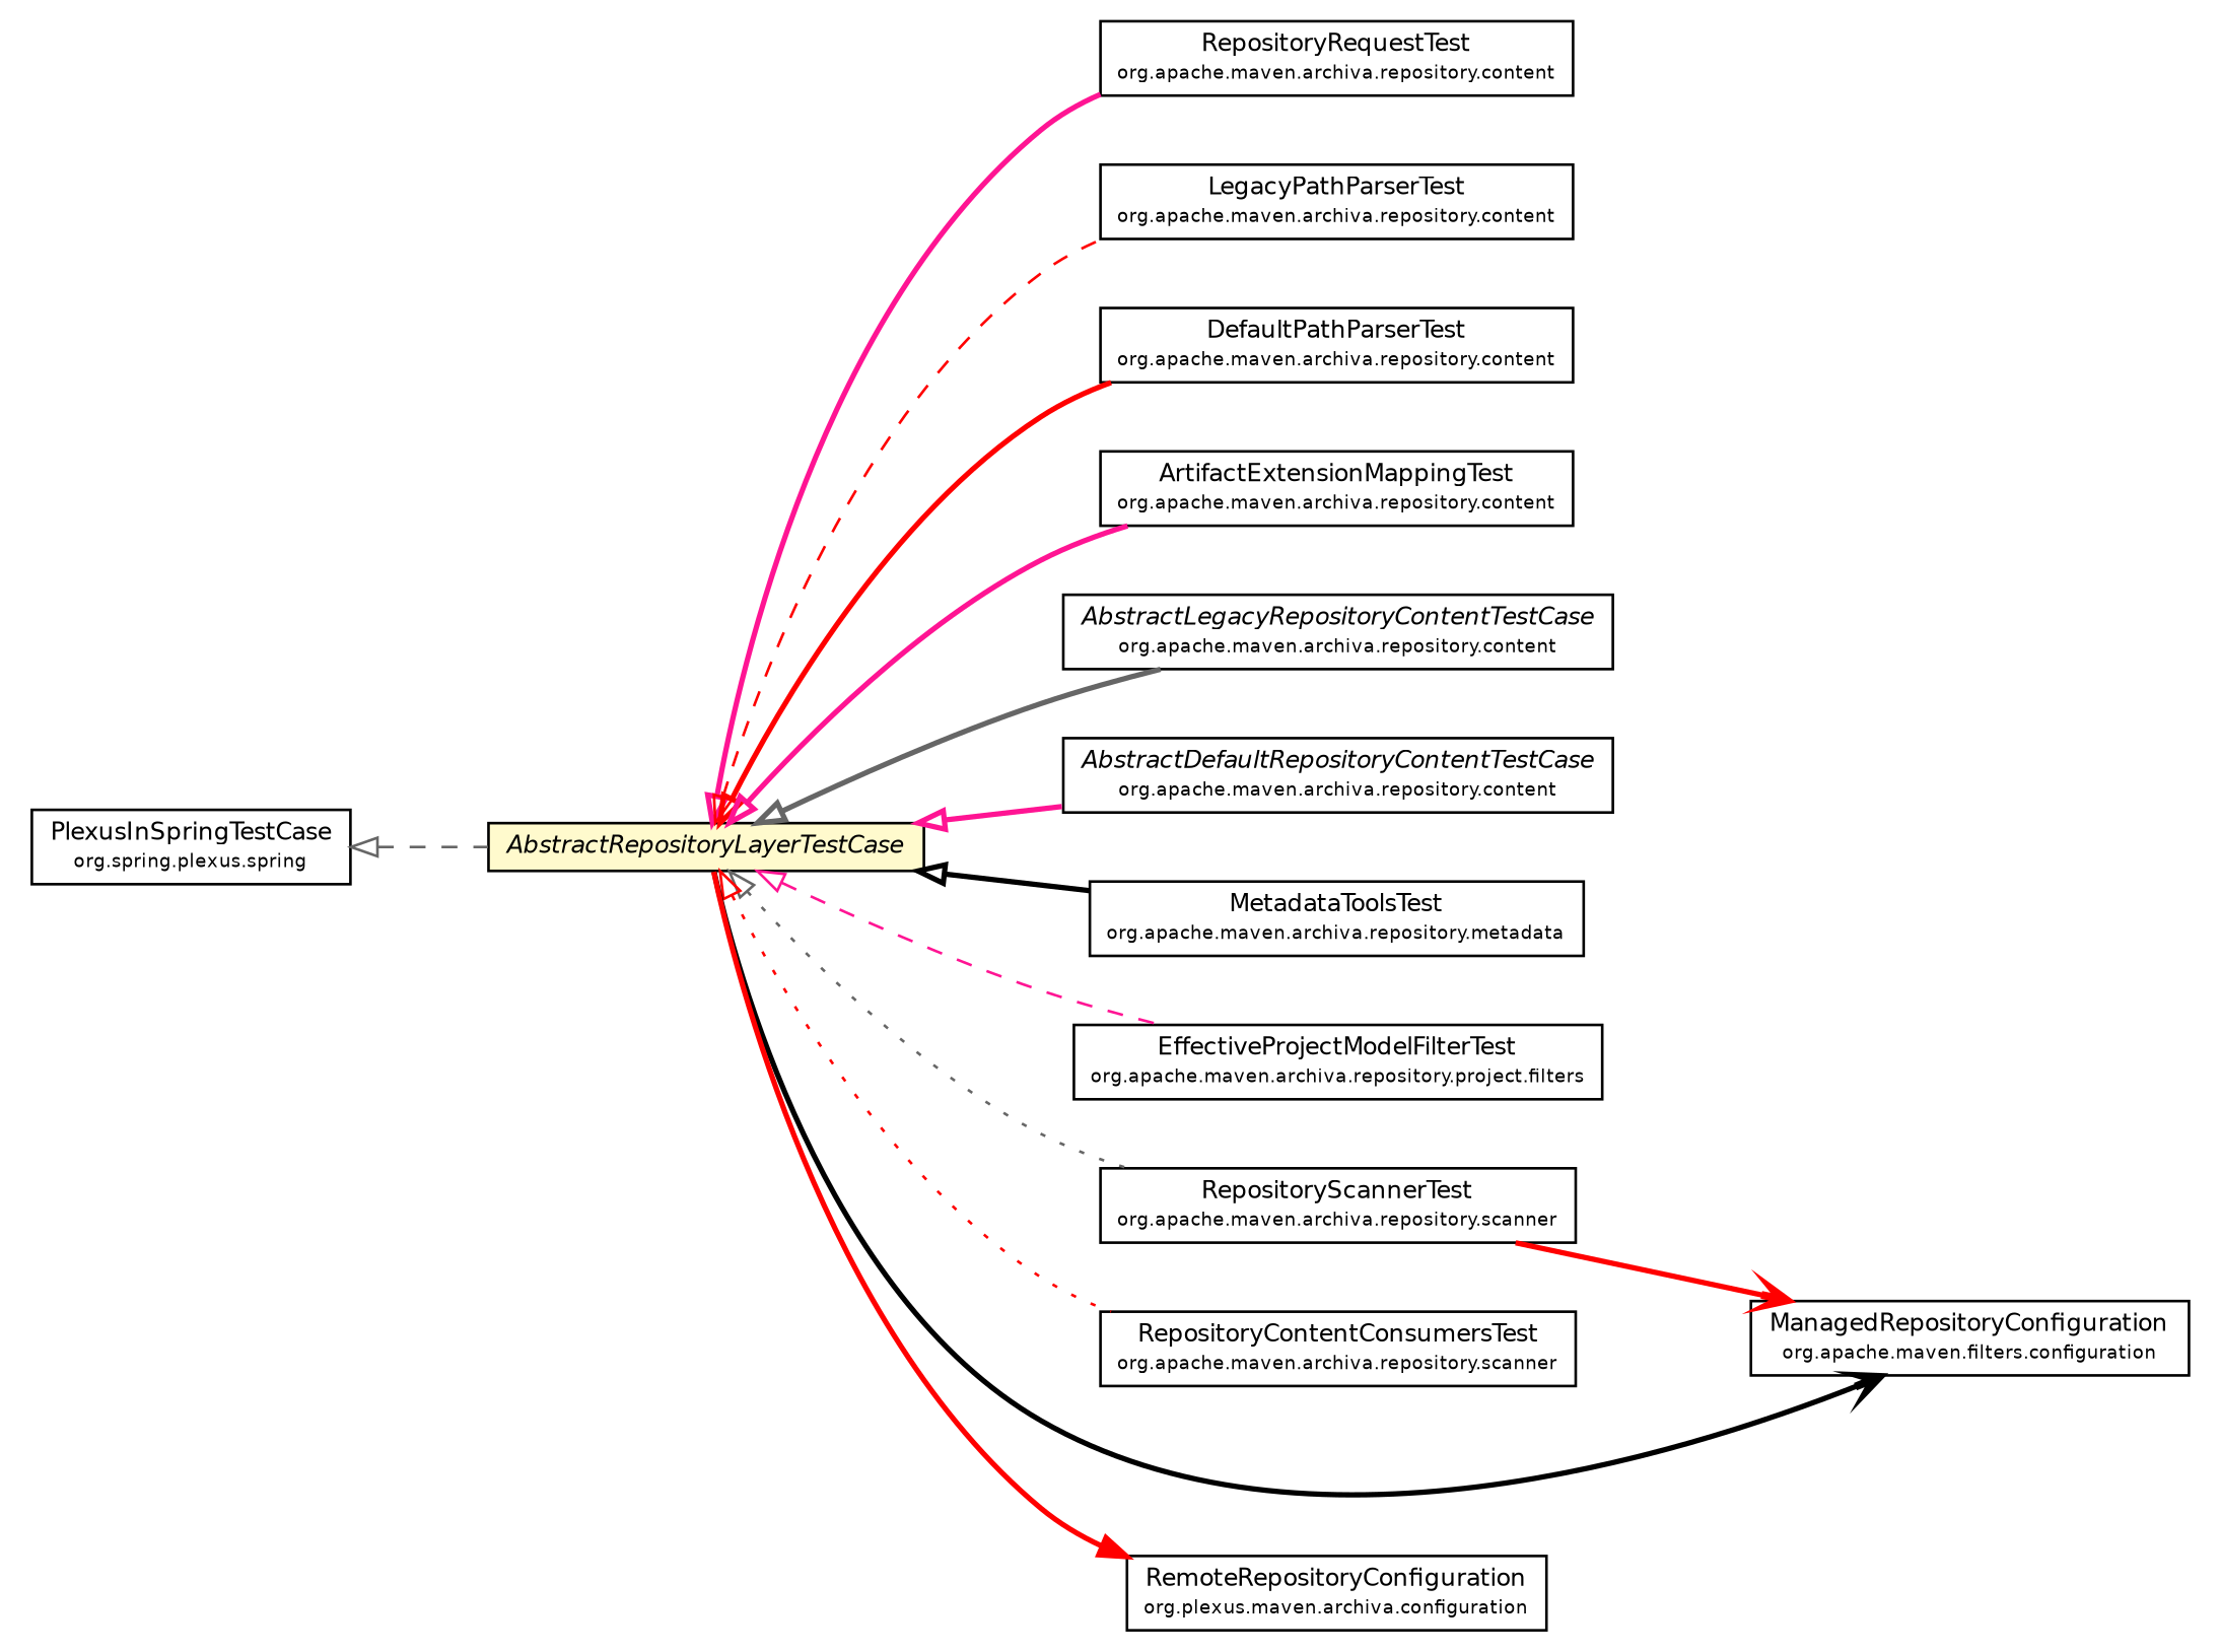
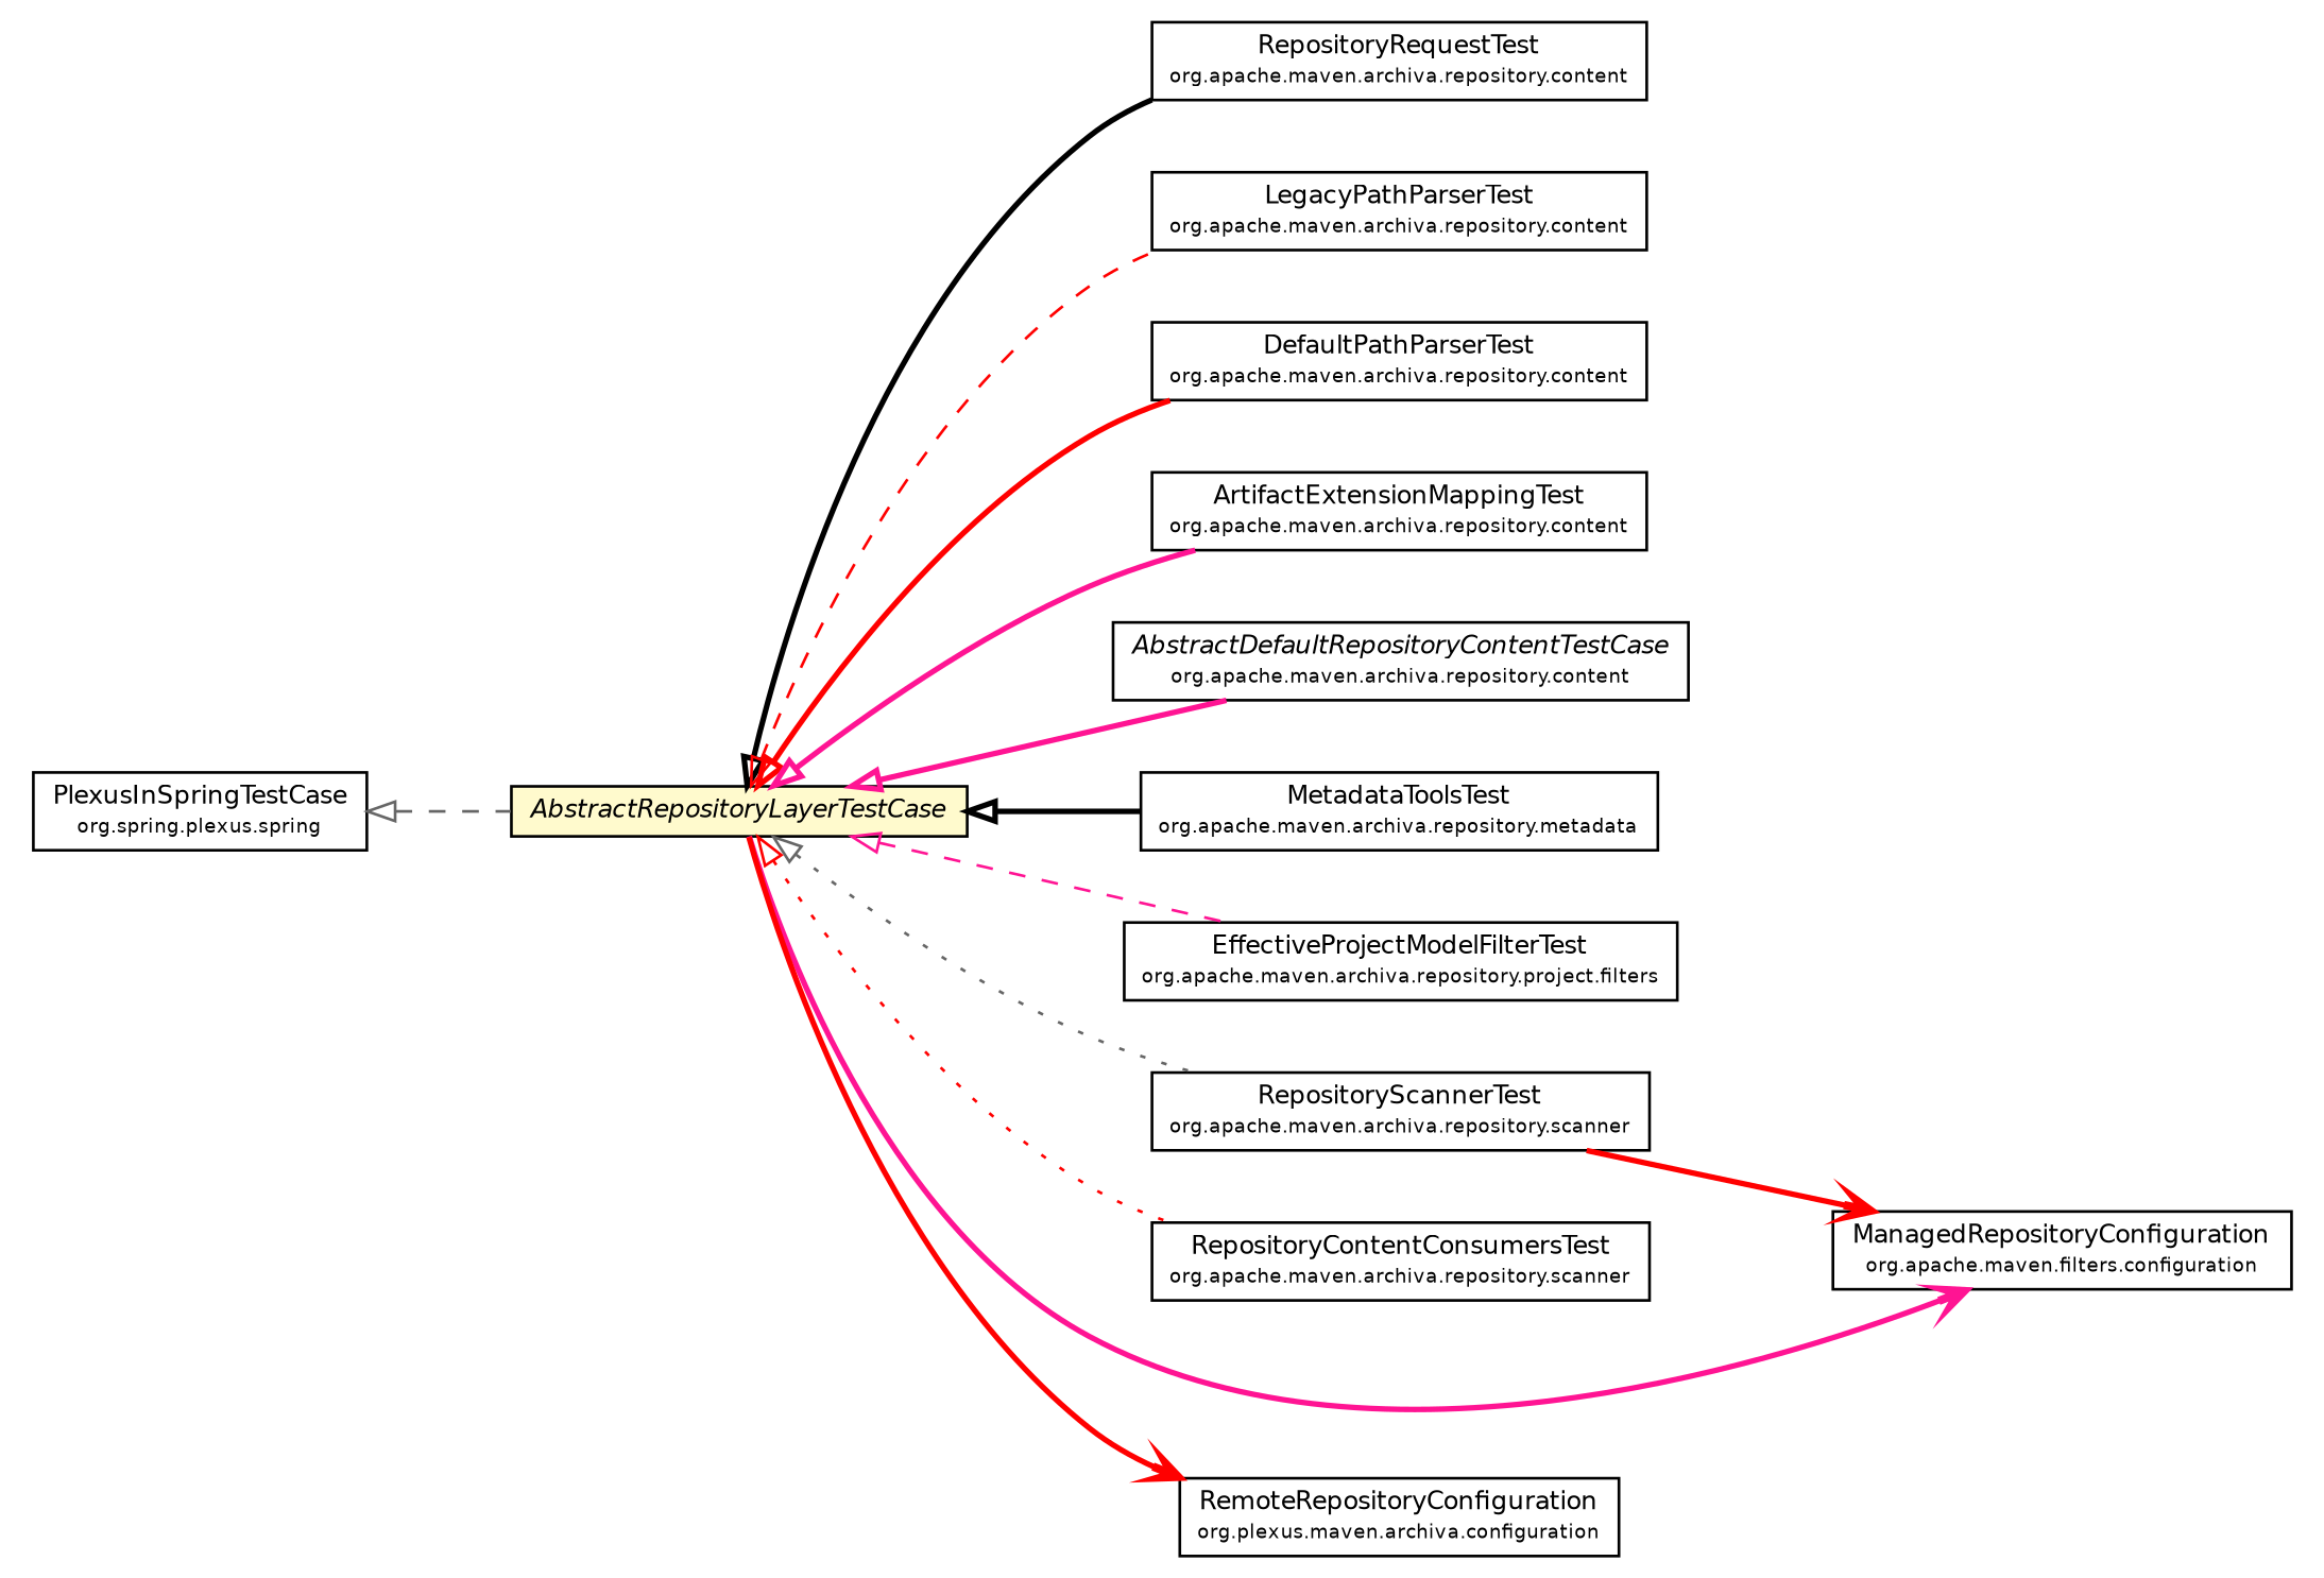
  digraph {
    rankdir=LR
    node [fontcolor=black fontname=Helvetica fontsize=9.0 shape=plaintext]
    edge [arrowtail=empty color=red dir=back fontname=Helvetica fontsize=10 headport=p labelfontname=Helvetica labelfontsize=10 style=bold tailport=p]
    n1 [label=<<table border="0" cellborder="1" cellspacing="0" cellpadding="2" port="p" bgcolor="lemonChiffon" href="./AbstractRepositoryLayerTestCase.html"> 		<tr><td><table border="0" cellspacing="0" cellpadding="1"> 			<tr><td><font face="Helvetica-Oblique"> AbstractRepositoryLayerTestCase </font></td></tr> 		</table></td></tr> 		</table>>]
    n2 [label=<<table border="0" cellborder="1" cellspacing="0" cellpadding="2" port="p" href="./content/RepositoryRequestTest.html"> 		<tr><td><table border="0" cellspacing="0" cellpadding="1"> 			<tr><td> RepositoryRequestTest </td></tr> 			<tr><td><font point-size="7.0"> org.apache.maven.archiva.repository.content </font></td></tr> 		</table></td></tr> 		</table>>]
    n3 [label=<<table border="0" cellborder="1" cellspacing="0" cellpadding="2" port="p" href="./content/LegacyPathParserTest.html"> 		<tr><td><table border="0" cellspacing="0" cellpadding="1"> 			<tr><td> LegacyPathParserTest </td></tr> 			<tr><td><font point-size="7.0"> org.apache.maven.archiva.repository.content </font></td></tr> 		</table></td></tr> 		</table>>]
    n4 [label=<<table border="0" cellborder="1" cellspacing="0" cellpadding="2" port="p" href="./content/DefaultPathParserTest.html"> 		<tr><td><table border="0" cellspacing="0" cellpadding="1"> 			<tr><td> DefaultPathParserTest </td></tr> 			<tr><td><font point-size="7.0"> org.apache.maven.archiva.repository.content </font></td></tr> 		</table></td></tr> 		</table>>]
    n5 [label=<<table border="0" cellborder="1" cellspacing="0" cellpadding="2" port="p" href="./content/ArtifactExtensionMappingTest.html"> 		<tr><td><table border="0" cellspacing="0" cellpadding="1"> 			<tr><td> ArtifactExtensionMappingTest </td></tr> 			<tr><td><font point-size="7.0"> org.apache.maven.archiva.repository.content </font></td></tr> 		</table></td></tr> 		</table>>]
-   n6 [label=<<table border="0" cellborder="1" cellspacing="0" cellpadding="2" port="p" href="./content/AbstractLegacyRepositoryContentTestCase.html"> 		<tr><td><table border="0" cellspacing="0" cellpadding="1"> 			<tr><td><font face="Helvetica-Oblique"> AbstractLegacyRepositoryContentTestCase </font></td></tr> 			<tr><td><font point-size="7.0"> org.apache.maven.archiva.repository.content </font></td></tr> 		</table></td></tr> 		</table>>]
    n7 [label=<<table border="0" cellborder="1" cellspacing="0" cellpadding="2" port="p" href="./content/AbstractDefaultRepositoryContentTestCase.html"> 		<tr><td><table border="0" cellspacing="0" cellpadding="1"> 			<tr><td><font face="Helvetica-Oblique"> AbstractDefaultRepositoryContentTestCase </font></td></tr> 			<tr><td><font point-size="7.0"> org.apache.maven.archiva.repository.content </font></td></tr> 		</table></td></tr> 		</table>>]
    n8 [label=<<table border="0" cellborder="1" cellspacing="0" cellpadding="2" port="p" href="./metadata/MetadataToolsTest.html"> 		<tr><td><table border="0" cellspacing="0" cellpadding="1"> 			<tr><td> MetadataToolsTest </td></tr> 			<tr><td><font point-size="7.0"> org.apache.maven.archiva.repository.metadata </font></td></tr> 		</table></td></tr> 		</table>>]
    n9 [label=<<table border="0" cellborder="1" cellspacing="0" cellpadding="2" port="p" href="./project/filters/EffectiveProjectModelFilterTest.html"> 		<tr><td><table border="0" cellspacing="0" cellpadding="1"> 			<tr><td> EffectiveProjectModelFilterTest </td></tr> 			<tr><td><font point-size="7.0"> org.apache.maven.archiva.repository.project.filters </font></td></tr> 		</table></td></tr> 		</table>>]
    n10 [label=<<table border="0" cellborder="1" cellspacing="0" cellpadding="2" port="p" href="./scanner/RepositoryScannerTest.html"> 		<tr><td><table border="0" cellspacing="0" cellpadding="1"> 			<tr><td> RepositoryScannerTest </td></tr> 			<tr><td><font point-size="7.0"> org.apache.maven.archiva.repository.scanner </font></td></tr> 		</table></td></tr> 		</table>>]
    n11 [label=<<table border="0" cellborder="1" cellspacing="0" cellpadding="2" port="p" href="./scanner/RepositoryContentConsumersTest.html"> 		<tr><td><table border="0" cellspacing="0" cellpadding="1"> 			<tr><td> RepositoryContentConsumersTest </td></tr> 			<tr><td><font point-size="7.0"> org.apache.maven.archiva.repository.scanner </font></td></tr> 		</table></td></tr> 		</table>>]
    n12 [label=<<table border="0" cellborder="1" cellspacing="0" cellpadding="2" port="p" href="http://java.sun.com/j2se/1.4.2/docs/api/org/apache/maven/archiva/configuration/ManagedRepositoryConfiguration.html"> 		<tr><td><table border="0" cellspacing="0" cellpadding="1"> 			<tr><td> ManagedRepositoryConfiguration </td></tr> 			<tr><td><font point-size="7.0"> org.apache.maven.filters.configuration </font></td></tr> 		</table></td></tr> 		</table>>]
    n13 [label=<<table border="0" cellborder="1" cellspacing="0" cellpadding="2" port="p" href="http://java.sun.com/j2se/1.4.2/docs/api/org/apache/maven/archiva/configuration/RemoteRepositoryConfiguration.html"> 		<tr><td><table border="0" cellspacing="0" cellpadding="1"> 			<tr><td> RemoteRepositoryConfiguration </td></tr> 			<tr><td><font point-size="7.0"> org.plexus.maven.archiva.configuration </font></td></tr> 		</table></td></tr> 		</table>>]
    n14 [label=<<table border="0" cellborder="1" cellspacing="0" cellpadding="2" port="p" href="http://java.sun.com/j2se/1.4.2/docs/api/org/codehaus/plexus/spring/PlexusInSpringTestCase.html"> 		<tr><td><table border="0" cellspacing="0" cellpadding="1"> 			<tr><td> PlexusInSpringTestCase </td></tr> 			<tr><td><font point-size="7.0"> org.spring.plexus.spring </font></td></tr> 		</table></td></tr> 		</table>>]
-   n1 -> n2 [color=deeppink]
+   n1 -> n2 [color=black]
    n1 -> n3 [style=dashed]
    n1 -> n4
    n1 -> n5 [color=deeppink]
-   n1 -> n6 [color=gray40]
    n1 -> n7 [color=deeppink]
    n1 -> n8 [color=black]
    n1 -> n9 [color=deeppink style=dashed]
    n1 -> n10 [color=gray40 style=dotted]
    n1 -> n11 [style=dotted]
-   n1 -> n12 [arrowhead=open color=black fontcolor=black fontsize=10.0 arrowtail="" dir=""]
-   n1 -> n13 [arrowhead=normal fontcolor=black fontsize=10.0 arrowtail="" dir=""]
+   n1 -> n12 [arrowhead=open color=deeppink fontcolor=black fontsize=10.0 arrowtail="" dir=""]
+   n1 -> n13 [arrowhead=open fontcolor=black fontsize=10.0 arrowtail="" dir=""]
    n10 -> n12 [arrowhead=open fontcolor=black fontsize=10.0 arrowtail="" dir=""]
    n14 -> n1 [color=gray40 style=dashed]
  }
